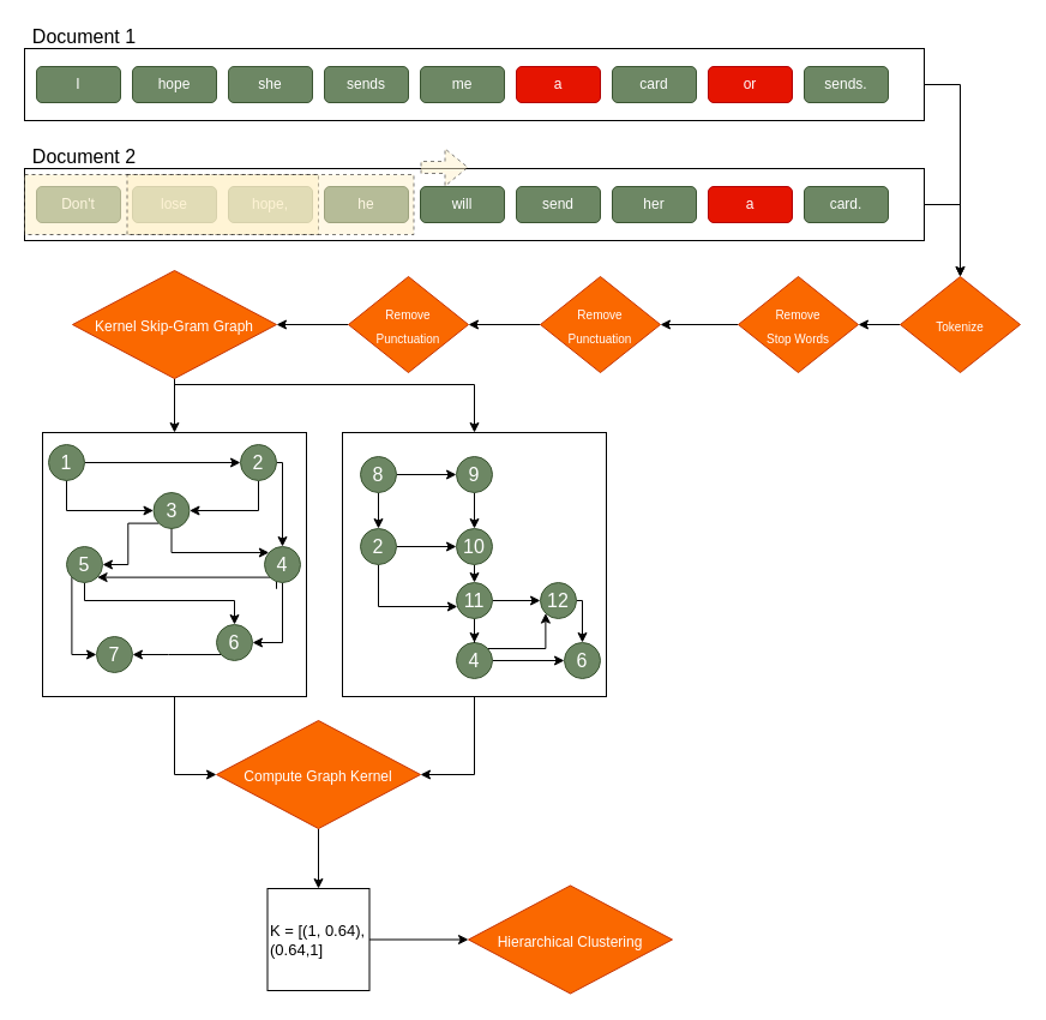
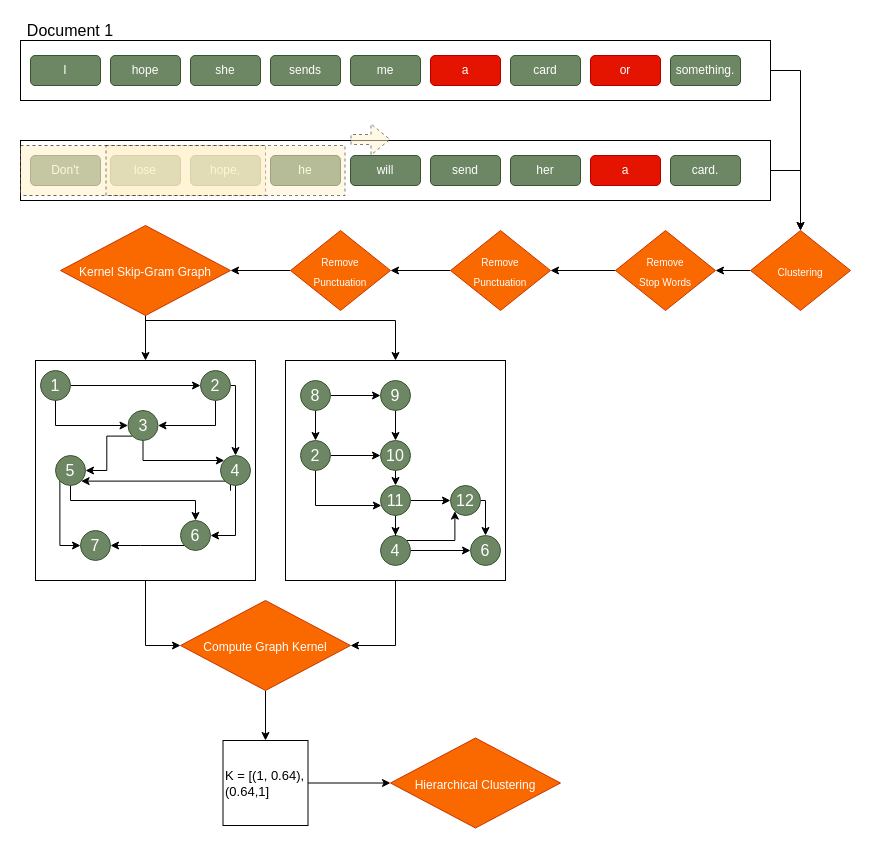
  <mxCell id="0" />
  <mxCell id="1" parent="0" />
  <mxCell id="2" style="edgeStyle=orthogonalEdgeStyle;rounded=0;orthogonalLoop=1;jettySize=auto;html=1;fontSize=16;" edge="1" parent="1" source="3" target="74"><mxGeometry relative="1" as="geometry"><Array as="points"><mxPoint x="800" y="70" /></Array></mxGeometry></mxCell>
  <mxCell id="3" value="" style="rounded=0;whiteSpace=wrap;html=1;" vertex="1" parent="1"><mxGeometry x="20" y="40" width="750" height="60" as="geometry" /></mxCell>
  <mxCell id="4" value="I" style="rounded=1;whiteSpace=wrap;html=1;fillColor=#6d8764;strokeColor=#3A5431;fontColor=#ffffff;" vertex="1" parent="1"><mxGeometry x="30" y="55" width="70" height="30" as="geometry" /></mxCell>
  <mxCell id="5" value="hope" style="rounded=1;whiteSpace=wrap;html=1;fillColor=#6d8764;strokeColor=#3A5431;fontColor=#ffffff;" vertex="1" parent="1"><mxGeometry x="110" y="55" width="70" height="30" as="geometry" /></mxCell>
  <mxCell id="6" value="she" style="rounded=1;whiteSpace=wrap;html=1;fillColor=#6d8764;strokeColor=#3A5431;fontColor=#ffffff;" vertex="1" parent="1"><mxGeometry x="190" y="55" width="70" height="30" as="geometry" /></mxCell>
  <mxCell id="7" value="sends" style="rounded=1;whiteSpace=wrap;html=1;fillColor=#6d8764;strokeColor=#3A5431;fontColor=#ffffff;" vertex="1" parent="1"><mxGeometry x="270" y="55" width="70" height="30" as="geometry" /></mxCell>
  <mxCell id="8" value="me" style="rounded=1;whiteSpace=wrap;html=1;fillColor=#6d8764;strokeColor=#3A5431;fontColor=#ffffff;" vertex="1" parent="1"><mxGeometry x="350" y="55" width="70" height="30" as="geometry" /></mxCell>
  <mxCell id="9" value="a" style="rounded=1;whiteSpace=wrap;html=1;fillColor=#e51400;strokeColor=#B20000;fontColor=#ffffff;" vertex="1" parent="1"><mxGeometry x="430" y="55" width="70" height="30" as="geometry" /></mxCell>
  <mxCell id="10" value="card" style="rounded=1;whiteSpace=wrap;html=1;fillColor=#6d8764;strokeColor=#3A5431;fontColor=#ffffff;" vertex="1" parent="1"><mxGeometry x="510" y="55" width="70" height="30" as="geometry" /></mxCell>
  <mxCell id="11" value="or" style="rounded=1;whiteSpace=wrap;html=1;fillColor=#e51400;strokeColor=#B20000;fontColor=#ffffff;" vertex="1" parent="1"><mxGeometry x="590" y="55" width="70" height="30" as="geometry" /></mxCell>
- <mxCell id="12" value="sends." style="rounded=1;whiteSpace=wrap;html=1;fillColor=#6d8764;strokeColor=#3A5431;fontColor=#ffffff;" vertex="1" parent="1"><mxGeometry x="670" y="55" width="70" height="30" as="geometry" /></mxCell>
+ <mxCell id="12" value="something." style="rounded=1;whiteSpace=wrap;html=1;fillColor=#6d8764;strokeColor=#3A5431;fontColor=#ffffff;" vertex="1" parent="1"><mxGeometry x="670" y="55" width="70" height="30" as="geometry" /></mxCell>
  <mxCell id="13" style="edgeStyle=orthogonalEdgeStyle;rounded=0;orthogonalLoop=1;jettySize=auto;html=1;entryX=0.5;entryY=0;entryDx=0;entryDy=0;fontSize=16;" edge="1" parent="1" source="14" target="74"><mxGeometry relative="1" as="geometry"><Array as="points"><mxPoint x="800" y="170" /></Array></mxGeometry></mxCell>
  <mxCell id="14" value="" style="rounded=0;whiteSpace=wrap;html=1;" vertex="1" parent="1"><mxGeometry x="20" y="140" width="750" height="60" as="geometry" /></mxCell>
  <mxCell id="15" value="Don't" style="rounded=1;whiteSpace=wrap;html=1;fillColor=#6d8764;strokeColor=#3A5431;fontColor=#ffffff;" vertex="1" parent="1"><mxGeometry x="30" y="155" width="70" height="30" as="geometry" /></mxCell>
  <mxCell id="16" value="lose" style="rounded=1;whiteSpace=wrap;html=1;fillColor=#6d8764;strokeColor=#3A5431;fontColor=#ffffff;" vertex="1" parent="1"><mxGeometry x="110" y="155" width="70" height="30" as="geometry" /></mxCell>
  <mxCell id="17" value="hope," style="rounded=1;whiteSpace=wrap;html=1;fillColor=#6d8764;strokeColor=#3A5431;fontColor=#ffffff;" vertex="1" parent="1"><mxGeometry x="190" y="155" width="70" height="30" as="geometry" /></mxCell>
  <mxCell id="18" value="he" style="rounded=1;whiteSpace=wrap;html=1;fillColor=#6d8764;strokeColor=#3A5431;fontColor=#ffffff;" vertex="1" parent="1"><mxGeometry x="270" y="155" width="70" height="30" as="geometry" /></mxCell>
  <mxCell id="19" value="will" style="rounded=1;whiteSpace=wrap;html=1;fillColor=#6d8764;strokeColor=#3A5431;fontColor=#ffffff;" vertex="1" parent="1"><mxGeometry x="350" y="155" width="70" height="30" as="geometry" /></mxCell>
  <mxCell id="20" value="send" style="rounded=1;whiteSpace=wrap;html=1;fillColor=#6d8764;strokeColor=#3A5431;fontColor=#ffffff;" vertex="1" parent="1"><mxGeometry x="430" y="155" width="70" height="30" as="geometry" /></mxCell>
  <mxCell id="21" value="her" style="rounded=1;whiteSpace=wrap;html=1;fillColor=#6d8764;strokeColor=#3A5431;fontColor=#ffffff;" vertex="1" parent="1"><mxGeometry x="510" y="155" width="70" height="30" as="geometry" /></mxCell>
  <mxCell id="22" value="a" style="rounded=1;whiteSpace=wrap;html=1;fillColor=#e51400;strokeColor=#B20000;fontColor=#ffffff;" vertex="1" parent="1"><mxGeometry x="590" y="155" width="70" height="30" as="geometry" /></mxCell>
  <mxCell id="23" value="card." style="rounded=1;whiteSpace=wrap;html=1;fillColor=#6d8764;strokeColor=#3A5431;fontColor=#ffffff;" vertex="1" parent="1"><mxGeometry x="670" y="155" width="70" height="30" as="geometry" /></mxCell>
  <mxCell id="24" value="Document 1" style="text;html=1;strokeColor=none;fillColor=none;align=center;verticalAlign=middle;whiteSpace=wrap;rounded=0;fontSize=16;" vertex="1" parent="1"><mxGeometry x="20" y="20" width="100" height="20" as="geometry" /></mxCell>
- <mxCell id="25" value="Document 2" style="text;html=1;strokeColor=none;fillColor=none;align=center;verticalAlign=middle;whiteSpace=wrap;rounded=0;fontSize=16;" vertex="1" parent="1"><mxGeometry x="20" y="120" width="100" height="20" as="geometry" /></mxCell>
  <mxCell id="26" style="edgeStyle=orthogonalEdgeStyle;rounded=0;orthogonalLoop=1;jettySize=auto;html=1;fontSize=16;" edge="1" parent="1" source="27" target="29"><mxGeometry relative="1" as="geometry" /></mxCell>
  <mxCell id="27" value="&lt;font size=&quot;1&quot;&gt;Remove&lt;br&gt;Stop Words&lt;br&gt;&lt;/font&gt;" style="rhombus;whiteSpace=wrap;html=1;fontSize=16;fillColor=#fa6800;strokeColor=#C73500;fontColor=#ffffff;" vertex="1" parent="1"><mxGeometry x="615" y="230" width="100" height="80" as="geometry" /></mxCell>
  <mxCell id="28" style="edgeStyle=orthogonalEdgeStyle;rounded=0;orthogonalLoop=1;jettySize=auto;html=1;fontSize=16;" edge="1" parent="1" source="29" target="31"><mxGeometry relative="1" as="geometry" /></mxCell>
  <mxCell id="29" value="&lt;font size=&quot;1&quot;&gt;Remove&lt;br&gt;Punctuation&lt;br&gt;&lt;/font&gt;" style="rhombus;whiteSpace=wrap;html=1;fontSize=16;fillColor=#fa6800;strokeColor=#C73500;fontColor=#ffffff;" vertex="1" parent="1"><mxGeometry x="450" y="230" width="100" height="80" as="geometry" /></mxCell>
  <mxCell id="30" style="edgeStyle=orthogonalEdgeStyle;rounded=0;orthogonalLoop=1;jettySize=auto;html=1;fontSize=16;" edge="1" parent="1" source="31" target="34"><mxGeometry relative="1" as="geometry" /></mxCell>
  <mxCell id="31" value="&lt;font size=&quot;1&quot;&gt;Remove&lt;br&gt;Punctuation&lt;br&gt;&lt;/font&gt;" style="rhombus;whiteSpace=wrap;html=1;fontSize=16;fillColor=#fa6800;strokeColor=#C73500;fontColor=#ffffff;" vertex="1" parent="1"><mxGeometry x="290" y="230" width="100" height="80" as="geometry" /></mxCell>
  <mxCell id="32" style="edgeStyle=orthogonalEdgeStyle;rounded=0;orthogonalLoop=1;jettySize=auto;html=1;entryX=0.5;entryY=0;entryDx=0;entryDy=0;fontSize=16;" edge="1" parent="1" source="34" target="36"><mxGeometry relative="1" as="geometry" /></mxCell>
  <mxCell id="33" style="edgeStyle=orthogonalEdgeStyle;rounded=0;orthogonalLoop=1;jettySize=auto;html=1;fontSize=16;" edge="1" parent="1" source="34" target="38"><mxGeometry relative="1" as="geometry"><Array as="points"><mxPoint x="145" y="320" /><mxPoint x="395" y="320" /></Array></mxGeometry></mxCell>
  <mxCell id="34" value="&lt;font style=&quot;font-size: 12px&quot;&gt;Kernel Skip-Gram Graph&lt;/font&gt;" style="rhombus;whiteSpace=wrap;html=1;fontSize=16;fillColor=#fa6800;strokeColor=#C73500;fontColor=#ffffff;" vertex="1" parent="1"><mxGeometry x="60" y="225" width="170" height="90" as="geometry" /></mxCell>
  <mxCell id="35" style="edgeStyle=orthogonalEdgeStyle;rounded=0;orthogonalLoop=1;jettySize=auto;html=1;entryX=0;entryY=0.5;entryDx=0;entryDy=0;strokeColor=#000000;fontSize=13;" edge="1" parent="1" source="36" target="82"><mxGeometry relative="1" as="geometry" /></mxCell>
  <mxCell id="36" value="" style="whiteSpace=wrap;html=1;aspect=fixed;fontSize=16;" vertex="1" parent="1"><mxGeometry x="35" y="360" width="220" height="220" as="geometry" /></mxCell>
  <mxCell id="37" style="edgeStyle=orthogonalEdgeStyle;rounded=0;orthogonalLoop=1;jettySize=auto;html=1;entryX=1;entryY=0.5;entryDx=0;entryDy=0;fontSize=13;" edge="1" parent="1" source="38" target="82"><mxGeometry relative="1" as="geometry" /></mxCell>
  <mxCell id="38" value="" style="whiteSpace=wrap;html=1;aspect=fixed;fontSize=16;" vertex="1" parent="1"><mxGeometry x="285" y="360" width="220" height="220" as="geometry" /></mxCell>
  <mxCell id="39" style="edgeStyle=orthogonalEdgeStyle;rounded=0;orthogonalLoop=1;jettySize=auto;html=1;exitX=1;exitY=0.5;exitDx=0;exitDy=0;entryX=0.5;entryY=0;entryDx=0;entryDy=0;strokeColor=#000000;fontSize=16;" edge="1" parent="1" source="40" target="48"><mxGeometry relative="1" as="geometry" /></mxCell>
  <mxCell id="40" value="12" style="ellipse;whiteSpace=wrap;html=1;aspect=fixed;fontSize=16;fillColor=#6d8764;strokeColor=#3A5431;fontColor=#ffffff;" vertex="1" parent="1"><mxGeometry x="450" y="485" width="30" height="30" as="geometry" /></mxCell>
  <mxCell id="41" style="edgeStyle=orthogonalEdgeStyle;rounded=0;orthogonalLoop=1;jettySize=auto;html=1;entryX=1;entryY=0.5;entryDx=0;entryDy=0;strokeColor=#000000;fontSize=16;" edge="1" parent="1" source="42" target="57"><mxGeometry relative="1" as="geometry"><Array as="points"><mxPoint x="140" y="545" /></Array></mxGeometry></mxCell>
  <mxCell id="42" value="6" style="ellipse;whiteSpace=wrap;html=1;aspect=fixed;fontSize=16;fillColor=#6d8764;strokeColor=#3A5431;fontColor=#ffffff;" vertex="1" parent="1"><mxGeometry x="180" y="520" width="30" height="30" as="geometry" /></mxCell>
  <mxCell id="43" style="edgeStyle=orthogonalEdgeStyle;rounded=0;orthogonalLoop=1;jettySize=auto;html=1;exitX=0.5;exitY=1;exitDx=0;exitDy=0;entryX=0.5;entryY=0;entryDx=0;entryDy=0;strokeColor=#000000;fontSize=16;" edge="1" parent="1" source="44" target="51"><mxGeometry relative="1" as="geometry" /></mxCell>
  <mxCell id="44" value="10" style="ellipse;whiteSpace=wrap;html=1;aspect=fixed;fontSize=16;fillColor=#6d8764;strokeColor=#3A5431;fontColor=#ffffff;" vertex="1" parent="1"><mxGeometry x="380" y="440" width="30" height="30" as="geometry" /></mxCell>
  <mxCell id="45" style="edgeStyle=orthogonalEdgeStyle;rounded=0;orthogonalLoop=1;jettySize=auto;html=1;entryX=0;entryY=1;entryDx=0;entryDy=0;strokeColor=#000000;fontSize=16;" edge="1" parent="1" source="47" target="40"><mxGeometry relative="1" as="geometry"><Array as="points"><mxPoint x="454" y="540" /></Array></mxGeometry></mxCell>
  <mxCell id="46" style="edgeStyle=orthogonalEdgeStyle;rounded=0;orthogonalLoop=1;jettySize=auto;html=1;strokeColor=#000000;fontSize=16;" edge="1" parent="1" source="47" target="48"><mxGeometry relative="1" as="geometry" /></mxCell>
  <mxCell id="47" value="4" style="ellipse;whiteSpace=wrap;html=1;aspect=fixed;fontSize=16;fillColor=#6d8764;strokeColor=#3A5431;fontColor=#ffffff;" vertex="1" parent="1"><mxGeometry x="380" y="535" width="30" height="30" as="geometry" /></mxCell>
  <mxCell id="48" value="6" style="ellipse;whiteSpace=wrap;html=1;aspect=fixed;fontSize=16;fillColor=#6d8764;strokeColor=#3A5431;fontColor=#ffffff;" vertex="1" parent="1"><mxGeometry x="470" y="535" width="30" height="30" as="geometry" /></mxCell>
  <mxCell id="49" style="edgeStyle=orthogonalEdgeStyle;rounded=0;orthogonalLoop=1;jettySize=auto;html=1;strokeColor=#000000;fontSize=16;" edge="1" parent="1" source="51" target="47"><mxGeometry relative="1" as="geometry" /></mxCell>
  <mxCell id="50" style="edgeStyle=orthogonalEdgeStyle;rounded=0;orthogonalLoop=1;jettySize=auto;html=1;strokeColor=#000000;fontSize=16;" edge="1" parent="1" source="51" target="40"><mxGeometry relative="1" as="geometry" /></mxCell>
  <mxCell id="51" value="11" style="ellipse;whiteSpace=wrap;html=1;aspect=fixed;fontSize=16;fillColor=#6d8764;strokeColor=#3A5431;fontColor=#ffffff;" vertex="1" parent="1"><mxGeometry x="380" y="485" width="30" height="30" as="geometry" /></mxCell>
  <mxCell id="52" style="edgeStyle=orthogonalEdgeStyle;rounded=0;orthogonalLoop=1;jettySize=auto;html=1;entryX=0;entryY=0.5;entryDx=0;entryDy=0;strokeColor=#000000;fontSize=16;" edge="1" parent="1" source="54" target="44"><mxGeometry relative="1" as="geometry" /></mxCell>
  <mxCell id="53" style="edgeStyle=orthogonalEdgeStyle;rounded=0;orthogonalLoop=1;jettySize=auto;html=1;strokeColor=#000000;fontSize=16;" edge="1" parent="1" source="54" target="51"><mxGeometry relative="1" as="geometry"><Array as="points"><mxPoint x="315" y="505" /></Array></mxGeometry></mxCell>
  <mxCell id="54" value="2" style="ellipse;whiteSpace=wrap;html=1;aspect=fixed;fontSize=16;fillColor=#6d8764;strokeColor=#3A5431;fontColor=#ffffff;" vertex="1" parent="1"><mxGeometry x="300" y="440" width="30" height="30" as="geometry" /></mxCell>
  <mxCell id="55" style="edgeStyle=orthogonalEdgeStyle;rounded=0;orthogonalLoop=1;jettySize=auto;html=1;strokeColor=#000000;fontSize=16;" edge="1" parent="1" source="56" target="44"><mxGeometry relative="1" as="geometry" /></mxCell>
  <mxCell id="56" value="9" style="ellipse;whiteSpace=wrap;html=1;aspect=fixed;fontSize=16;fillColor=#6d8764;strokeColor=#3A5431;fontColor=#ffffff;" vertex="1" parent="1"><mxGeometry x="380" y="380" width="30" height="30" as="geometry" /></mxCell>
  <mxCell id="57" value="7" style="ellipse;whiteSpace=wrap;html=1;aspect=fixed;fontSize=16;fillColor=#6d8764;strokeColor=#3A5431;fontColor=#ffffff;" vertex="1" parent="1"><mxGeometry x="80" y="530" width="30" height="30" as="geometry" /></mxCell>
  <mxCell id="58" style="edgeStyle=orthogonalEdgeStyle;rounded=0;orthogonalLoop=1;jettySize=auto;html=1;entryX=1;entryY=1;entryDx=0;entryDy=0;strokeColor=#000000;fontSize=16;" edge="1" parent="1" source="60" target="72"><mxGeometry relative="1" as="geometry"><Array as="points"><mxPoint x="230" y="490" /><mxPoint x="230" y="490" /></Array></mxGeometry></mxCell>
  <mxCell id="59" style="edgeStyle=orthogonalEdgeStyle;rounded=0;orthogonalLoop=1;jettySize=auto;html=1;entryX=1;entryY=0.5;entryDx=0;entryDy=0;strokeColor=#000000;fontSize=16;" edge="1" parent="1" source="60" target="42"><mxGeometry relative="1" as="geometry"><Array as="points"><mxPoint x="235" y="535" /></Array></mxGeometry></mxCell>
  <mxCell id="60" value="4" style="ellipse;whiteSpace=wrap;html=1;aspect=fixed;fontSize=16;fillColor=#6d8764;strokeColor=#3A5431;fontColor=#ffffff;" vertex="1" parent="1"><mxGeometry x="220" y="455" width="30" height="30" as="geometry" /></mxCell>
  <mxCell id="61" style="edgeStyle=orthogonalEdgeStyle;rounded=0;orthogonalLoop=1;jettySize=auto;html=1;entryX=1;entryY=0.5;entryDx=0;entryDy=0;strokeColor=#000000;fontSize=16;" edge="1" parent="1" source="63" target="66"><mxGeometry relative="1" as="geometry"><Array as="points"><mxPoint x="215" y="425" /></Array></mxGeometry></mxCell>
  <mxCell id="62" style="edgeStyle=orthogonalEdgeStyle;rounded=0;orthogonalLoop=1;jettySize=auto;html=1;strokeColor=#000000;fontSize=16;" edge="1" parent="1" source="63" target="60"><mxGeometry relative="1" as="geometry"><Array as="points"><mxPoint x="235" y="385" /></Array></mxGeometry></mxCell>
  <mxCell id="63" value="2" style="ellipse;whiteSpace=wrap;html=1;aspect=fixed;fontSize=16;fillColor=#6d8764;strokeColor=#3A5431;fontColor=#ffffff;" vertex="1" parent="1"><mxGeometry x="200" y="370" width="30" height="30" as="geometry" /></mxCell>
  <mxCell id="64" style="edgeStyle=orthogonalEdgeStyle;rounded=0;orthogonalLoop=1;jettySize=auto;html=1;strokeColor=#000000;fontSize=16;" edge="1" parent="1" source="66" target="60"><mxGeometry relative="1" as="geometry"><Array as="points"><mxPoint x="143" y="460" /></Array></mxGeometry></mxCell>
  <mxCell id="65" style="edgeStyle=orthogonalEdgeStyle;rounded=0;orthogonalLoop=1;jettySize=auto;html=1;exitX=0;exitY=1;exitDx=0;exitDy=0;entryX=1;entryY=0.5;entryDx=0;entryDy=0;strokeColor=#000000;fontSize=16;" edge="1" parent="1" source="66" target="72"><mxGeometry relative="1" as="geometry" /></mxCell>
  <mxCell id="66" value="3" style="ellipse;whiteSpace=wrap;html=1;aspect=fixed;fontSize=16;fillColor=#6d8764;strokeColor=#3A5431;fontColor=#ffffff;" vertex="1" parent="1"><mxGeometry x="127.5" y="410" width="30" height="30" as="geometry" /></mxCell>
  <mxCell id="67" style="edgeStyle=orthogonalEdgeStyle;rounded=0;orthogonalLoop=1;jettySize=auto;html=1;fontSize=16;" edge="1" parent="1" source="69" target="63"><mxGeometry relative="1" as="geometry" /></mxCell>
  <mxCell id="68" style="edgeStyle=orthogonalEdgeStyle;rounded=0;orthogonalLoop=1;jettySize=auto;html=1;exitX=1;exitY=1;exitDx=0;exitDy=0;entryX=0;entryY=0.5;entryDx=0;entryDy=0;strokeColor=#000000;fontSize=16;" edge="1" parent="1" source="69" target="66"><mxGeometry relative="1" as="geometry"><Array as="points"><mxPoint x="55" y="396" /><mxPoint x="55" y="425" /></Array></mxGeometry></mxCell>
  <mxCell id="69" value="1" style="ellipse;whiteSpace=wrap;html=1;aspect=fixed;fontSize=16;fillColor=#6d8764;strokeColor=#3A5431;fontColor=#ffffff;" vertex="1" parent="1"><mxGeometry x="40" y="370" width="30" height="30" as="geometry" /></mxCell>
  <mxCell id="70" style="edgeStyle=orthogonalEdgeStyle;rounded=0;orthogonalLoop=1;jettySize=auto;html=1;strokeColor=#000000;fontSize=16;" edge="1" parent="1" source="72" target="42"><mxGeometry relative="1" as="geometry"><Array as="points"><mxPoint x="70" y="500" /><mxPoint x="195" y="500" /></Array></mxGeometry></mxCell>
  <mxCell id="71" style="edgeStyle=orthogonalEdgeStyle;rounded=0;orthogonalLoop=1;jettySize=auto;html=1;exitX=0;exitY=1;exitDx=0;exitDy=0;entryX=0;entryY=0.5;entryDx=0;entryDy=0;strokeColor=#000000;fontSize=16;" edge="1" parent="1" source="72" target="57"><mxGeometry relative="1" as="geometry" /></mxCell>
  <mxCell id="72" value="5" style="ellipse;whiteSpace=wrap;html=1;aspect=fixed;fontSize=16;fillColor=#6d8764;strokeColor=#3A5431;fontColor=#ffffff;" vertex="1" parent="1"><mxGeometry x="55" y="455" width="30" height="30" as="geometry" /></mxCell>
  <mxCell id="73" style="edgeStyle=orthogonalEdgeStyle;rounded=0;orthogonalLoop=1;jettySize=auto;html=1;fontSize=16;" edge="1" parent="1" source="74" target="27"><mxGeometry relative="1" as="geometry" /></mxCell>
- <mxCell id="74" value="&lt;font size=&quot;1&quot;&gt;Tokenize&lt;br&gt;&lt;/font&gt;" style="rhombus;whiteSpace=wrap;html=1;fontSize=16;fillColor=#fa6800;strokeColor=#C73500;fontColor=#ffffff;" vertex="1" parent="1"><mxGeometry x="750" y="230" width="100" height="80" as="geometry" /></mxCell>
+ <mxCell id="74" value="&lt;font size=&quot;1&quot;&gt;Clustering&lt;br&gt;&lt;/font&gt;" style="rhombus;whiteSpace=wrap;html=1;fontSize=16;fillColor=#fa6800;strokeColor=#C73500;fontColor=#ffffff;" vertex="1" parent="1"><mxGeometry x="750" y="230" width="100" height="80" as="geometry" /></mxCell>
  <mxCell id="75" value="" style="rounded=0;whiteSpace=wrap;html=1;fontSize=16;fillColor=#fff2cc;opacity=60;dashed=1;" vertex="1" parent="1"><mxGeometry x="20" y="145" width="245" height="50" as="geometry" /></mxCell>
  <mxCell id="76" value="" style="rounded=0;whiteSpace=wrap;html=1;fontSize=16;fillColor=#fff2cc;opacity=50;dashed=1;" vertex="1" parent="1"><mxGeometry x="105.5" y="145" width="239" height="50" as="geometry" /></mxCell>
  <mxCell id="77" value="" style="endArrow=classic;html=1;fontSize=16;shape=flexArrow;fillColor=#fff2cc;opacity=50;dashed=1;" edge="1" parent="1"><mxGeometry width="50" height="50" relative="1" as="geometry"><mxPoint x="350" y="139" as="sourcePoint" /><mxPoint x="390" y="139" as="targetPoint" /></mxGeometry></mxCell>
  <mxCell id="78" style="edgeStyle=orthogonalEdgeStyle;rounded=0;orthogonalLoop=1;jettySize=auto;html=1;entryX=0;entryY=0.5;entryDx=0;entryDy=0;strokeColor=#000000;fontSize=16;" edge="1" parent="1" source="80" target="56"><mxGeometry relative="1" as="geometry" /></mxCell>
  <mxCell id="79" style="edgeStyle=orthogonalEdgeStyle;rounded=0;orthogonalLoop=1;jettySize=auto;html=1;strokeColor=#000000;fontSize=16;" edge="1" parent="1" source="80" target="54"><mxGeometry relative="1" as="geometry" /></mxCell>
  <mxCell id="80" value="8" style="ellipse;whiteSpace=wrap;html=1;aspect=fixed;fontSize=16;fillColor=#6d8764;strokeColor=#3A5431;fontColor=#ffffff;" vertex="1" parent="1"><mxGeometry x="300" y="380" width="30" height="30" as="geometry" /></mxCell>
  <mxCell id="81" style="edgeStyle=orthogonalEdgeStyle;rounded=0;orthogonalLoop=1;jettySize=auto;html=1;strokeColor=#000000;fontSize=13;" edge="1" parent="1" source="82" target="84"><mxGeometry relative="1" as="geometry" /></mxCell>
  <mxCell id="82" value="&lt;font style=&quot;font-size: 12px&quot;&gt;Compute Graph Kernel&lt;/font&gt;" style="rhombus;whiteSpace=wrap;html=1;fontSize=16;fillColor=#fa6800;strokeColor=#C73500;fontColor=#ffffff;" vertex="1" parent="1"><mxGeometry x="180" y="600" width="170" height="90" as="geometry" /></mxCell>
  <mxCell id="83" style="edgeStyle=orthogonalEdgeStyle;rounded=0;orthogonalLoop=1;jettySize=auto;html=1;strokeColor=#000000;fontSize=13;" edge="1" parent="1" source="84" target="85"><mxGeometry relative="1" as="geometry" /></mxCell>
  <mxCell id="84" value="K = [(1, 0.64),(0.64,1]" style="whiteSpace=wrap;html=1;aspect=fixed;fontSize=13;align=left;" vertex="1" parent="1"><mxGeometry x="222.5" y="740" width="85" height="85" as="geometry" /></mxCell>
  <mxCell id="85" value="&lt;font style=&quot;font-size: 12px&quot;&gt;Hierarchical Clustering&lt;/font&gt;" style="rhombus;whiteSpace=wrap;html=1;fontSize=16;fillColor=#fa6800;strokeColor=#C73500;fontColor=#ffffff;" vertex="1" parent="1"><mxGeometry x="390" y="737.5" width="170" height="90" as="geometry" /></mxCell>
